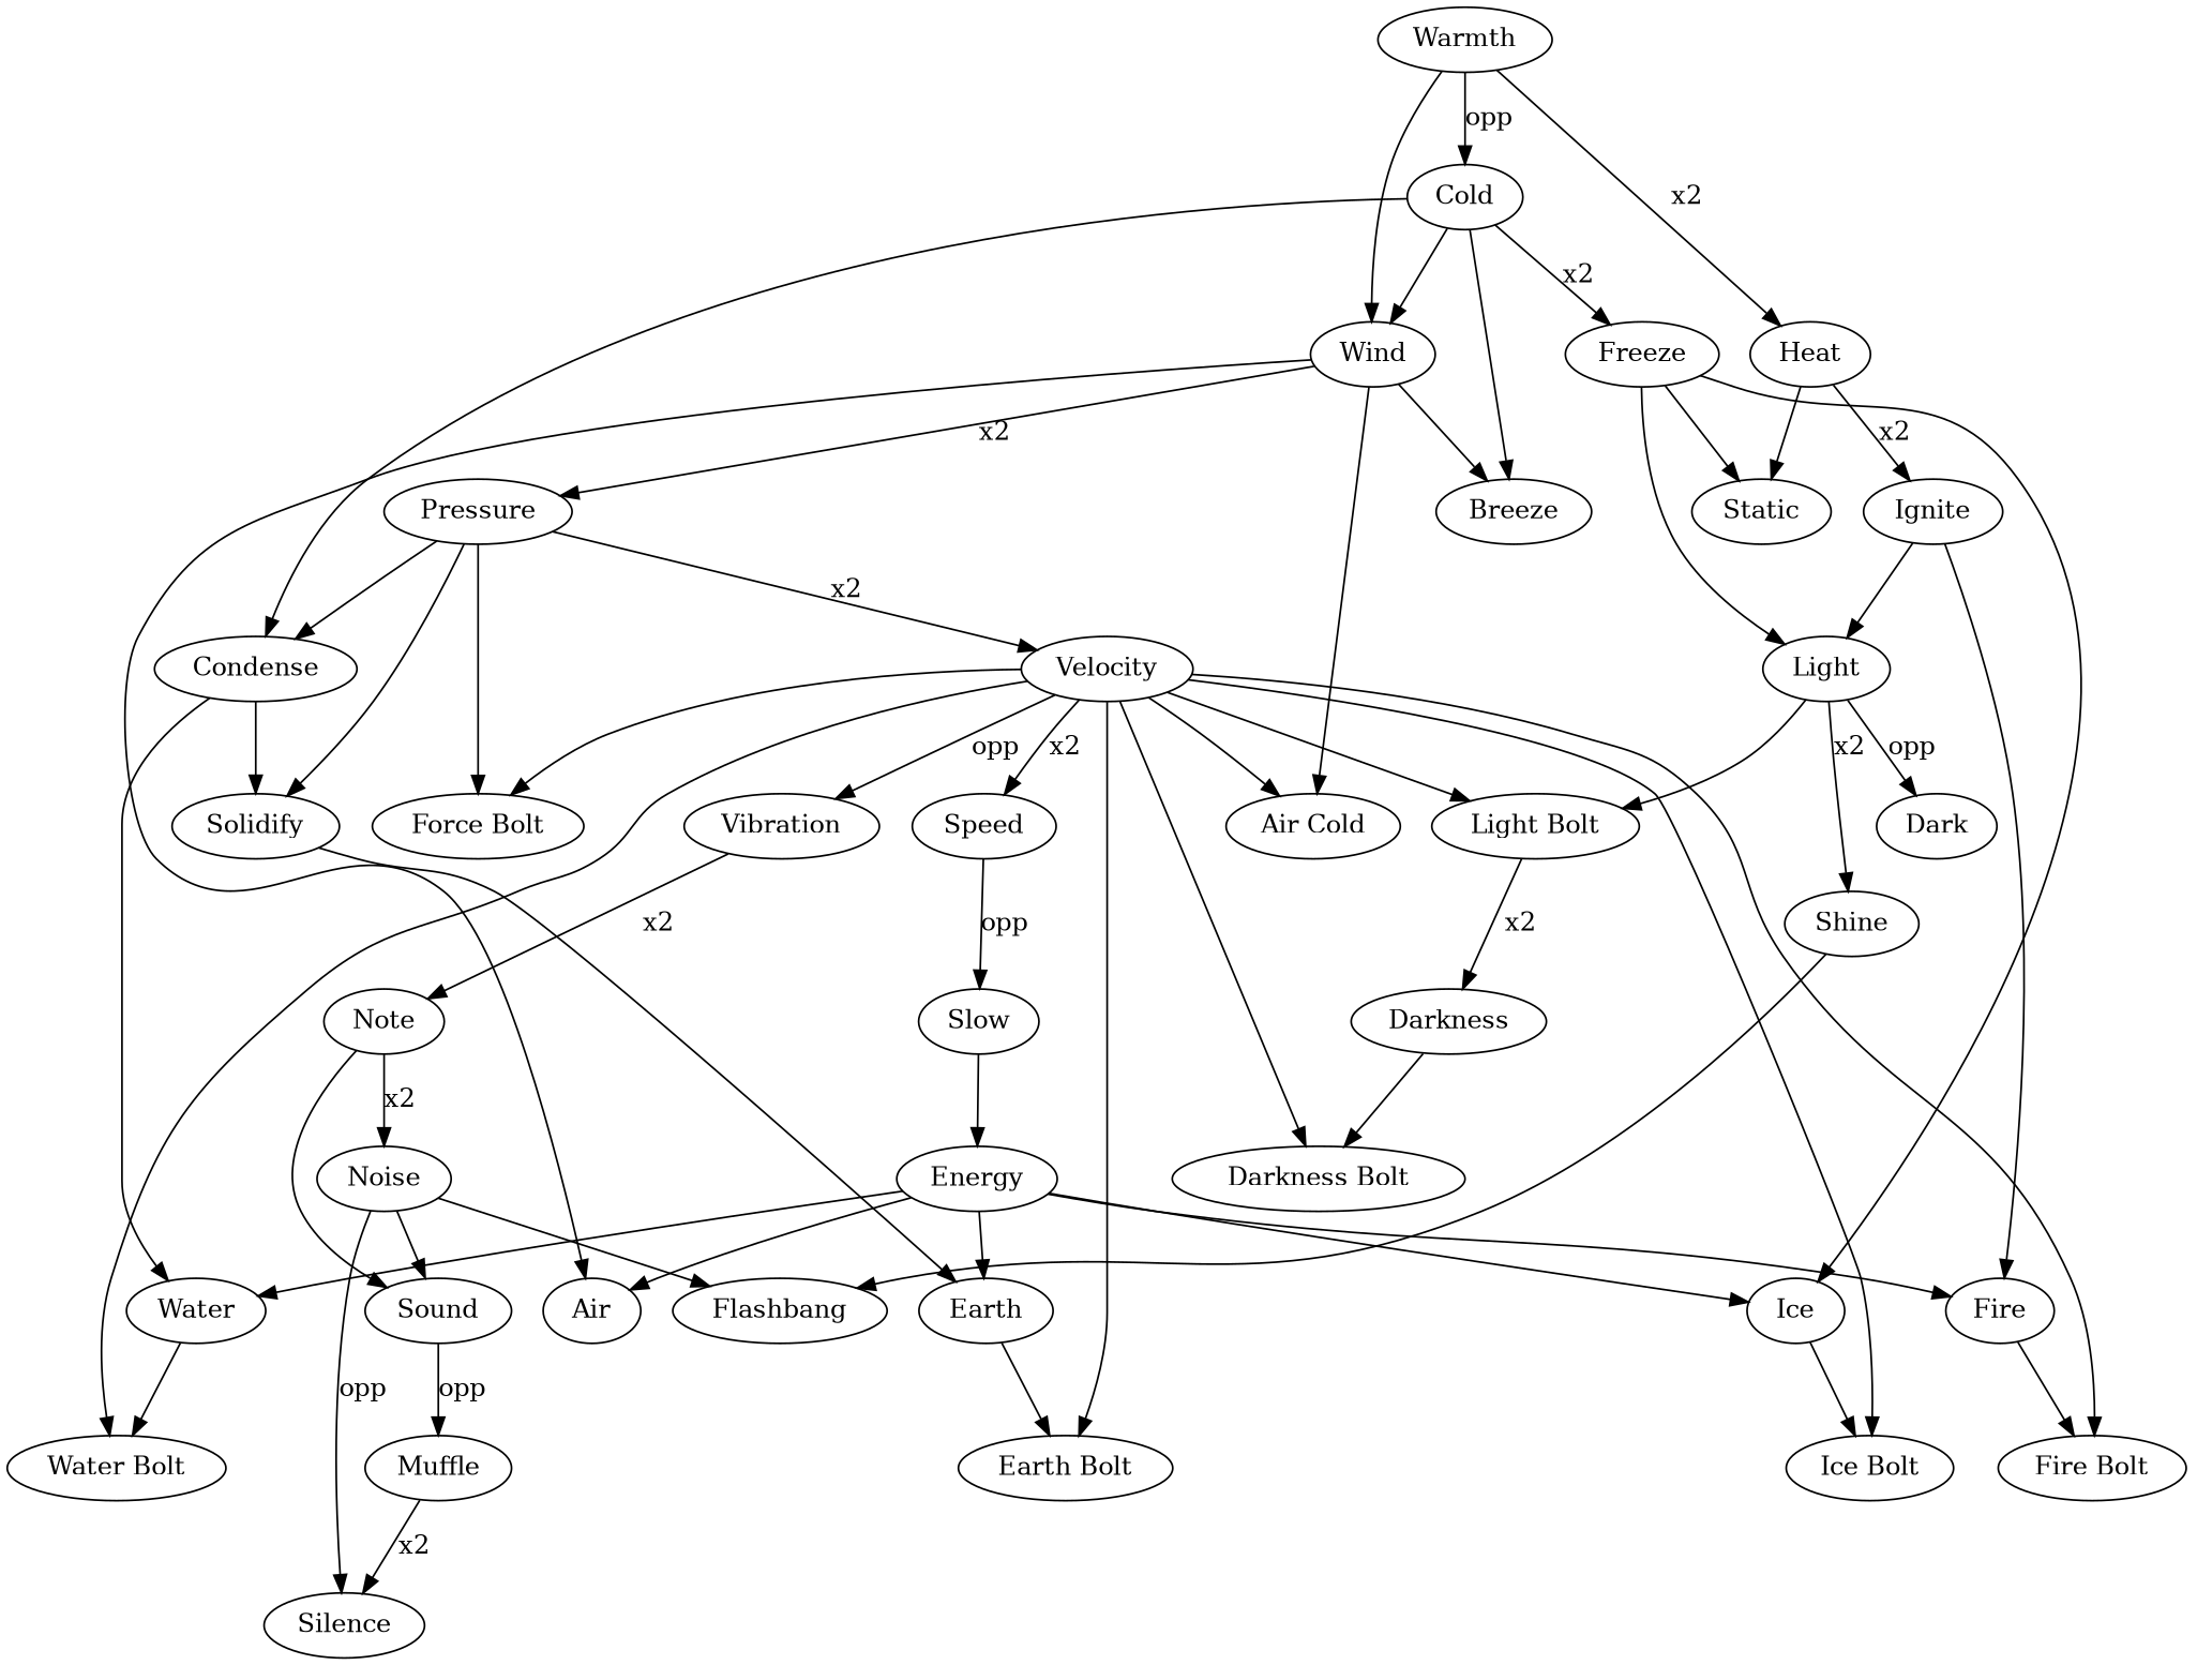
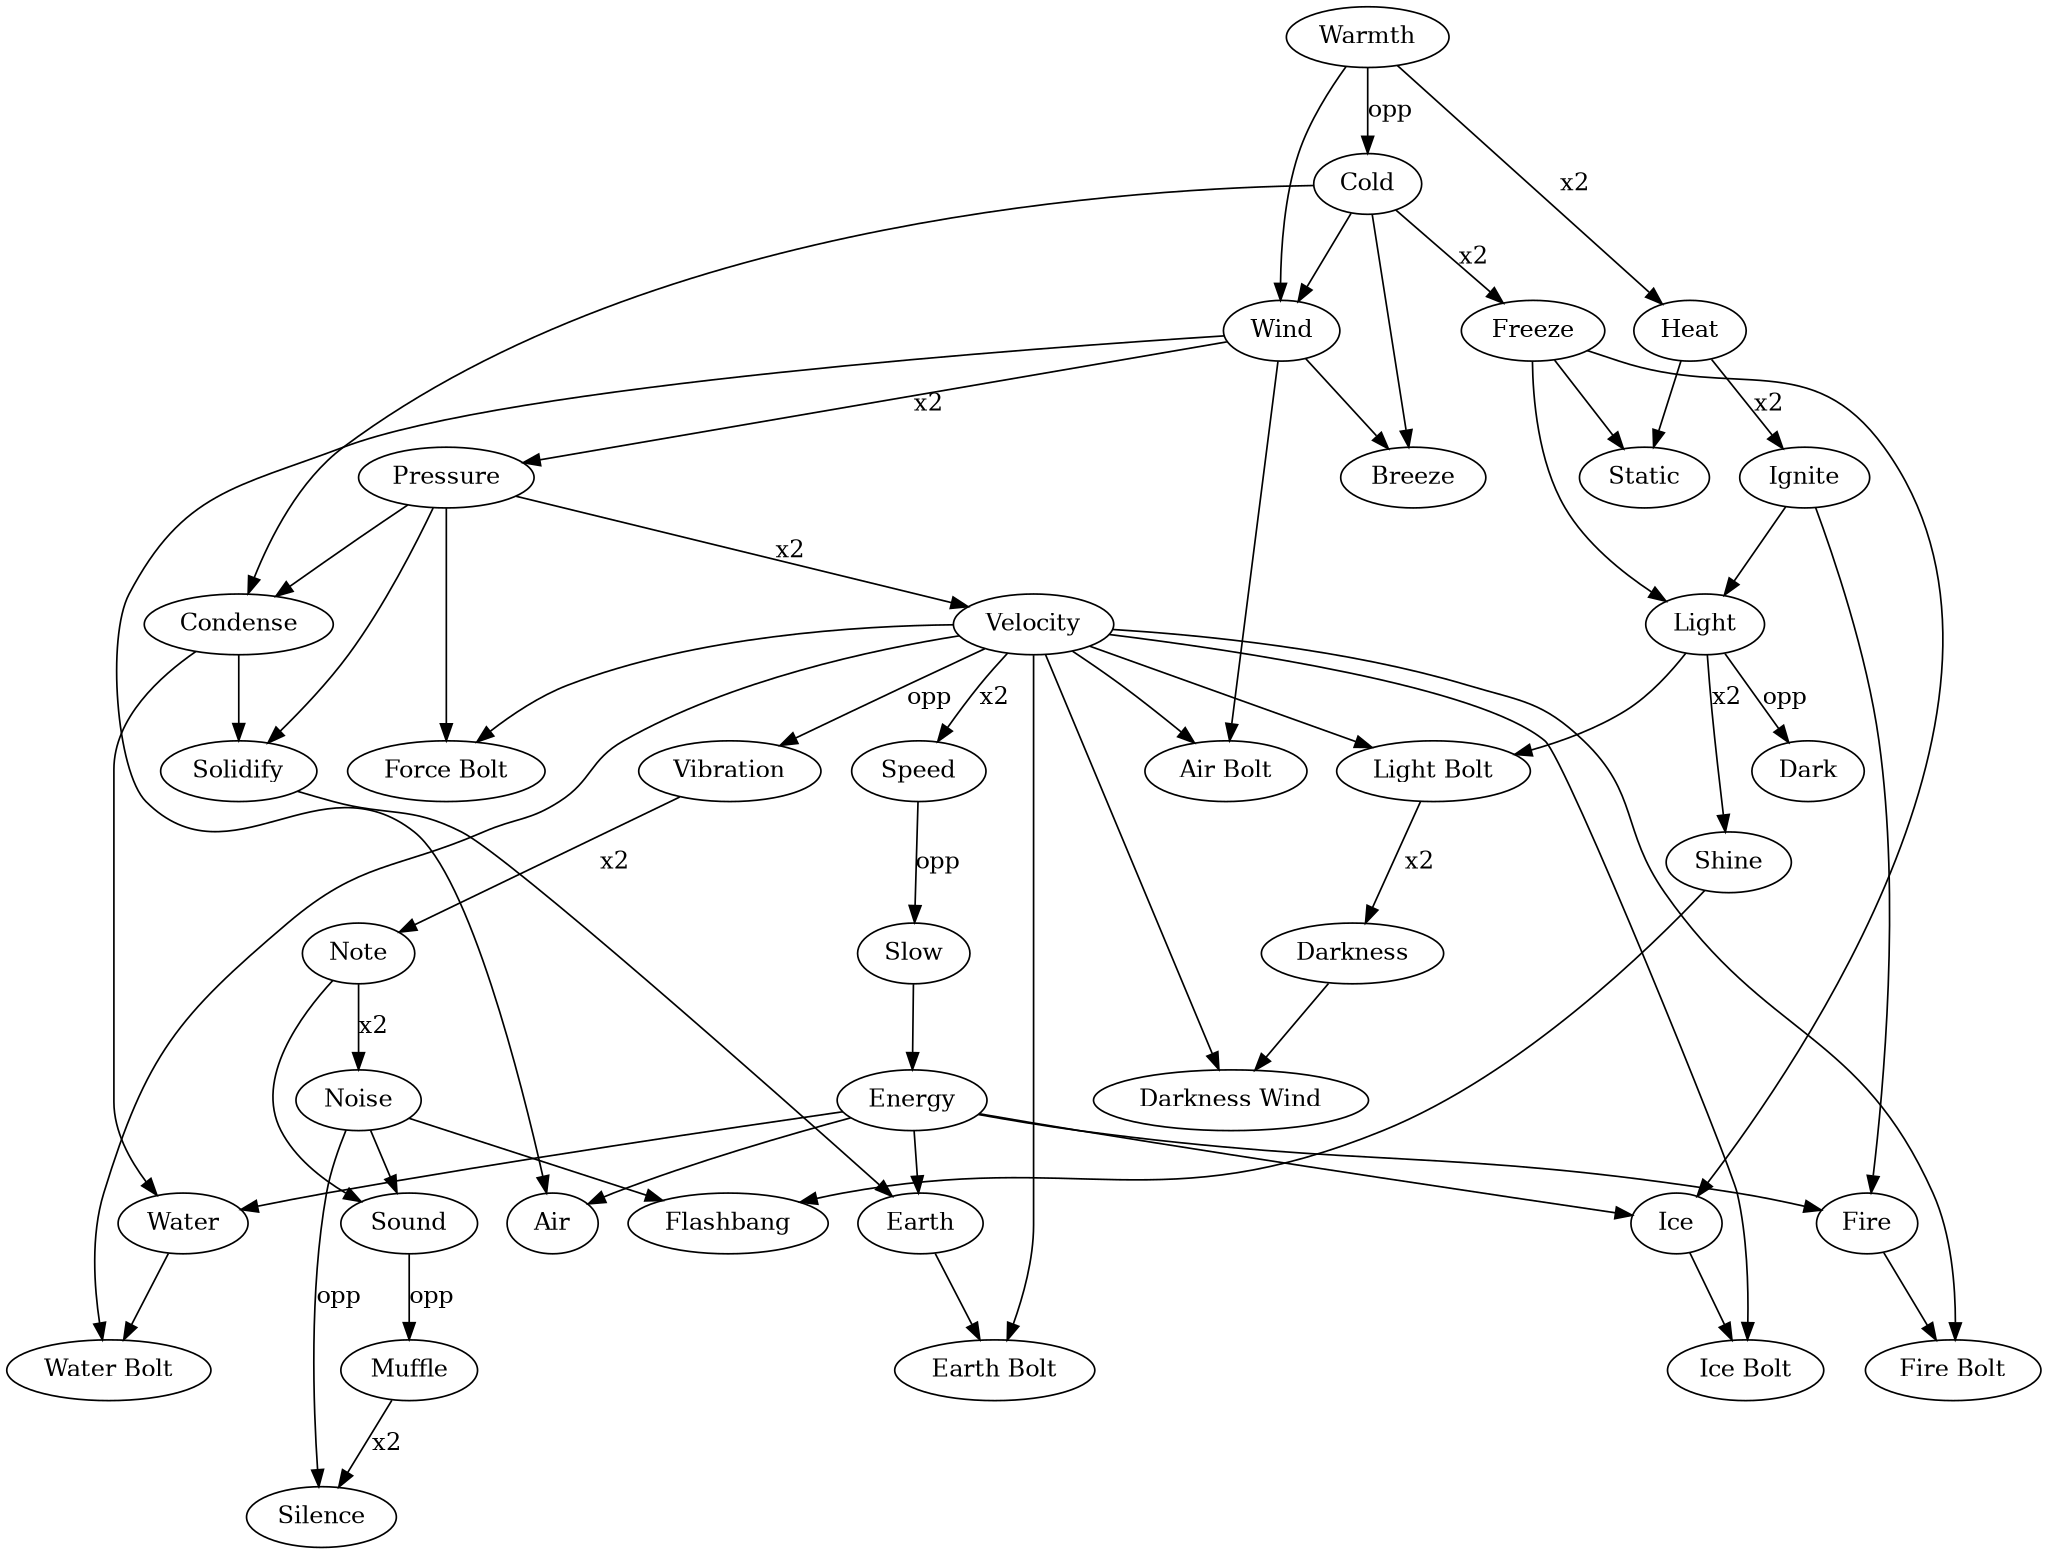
  digraph {
    Light
    Dark
    Shine
    "Light Bolt"
    Flashbang
    Darkness
    Energy
    Air
    Ice
    Fire
    Water
    Earth
-   "Darkness Bolt"
+   "Darkness Bolt" [label="Darkness Wind"]
    Note
    Noise
    Sound
    Silence
    Muffle
    Warmth
    Cold
    Wind
    Heat
    Breeze
    Freeze
    Condense
    Pressure
-   "Air Bolt" [label="Air Cold"]
+   "Air Bolt"
    Ignite
    Static
    Solidify
    Velocity
    "Force Bolt"
    Speed
    Vibration
    "Fire Bolt"
    "Water Bolt"
    "Ice Bolt"
    "Earth Bolt"
    Slow
    Light -> Dark [label=opp]
    Light -> Shine [label=x2]
    Light -> "Light Bolt"
    Shine -> Flashbang
    "Light Bolt" -> Darkness [label=x2]
    Darkness -> "Darkness Bolt"
    Energy -> Air
    Energy -> Ice
    Energy -> Fire
    Energy -> Water
    Energy -> Earth
    Ice -> "Ice Bolt"
    Fire -> "Fire Bolt"
    Water -> "Water Bolt"
    Earth -> "Earth Bolt"
    Note -> Noise [label=x2]
    Note -> Sound
    Noise -> Flashbang
    Noise -> Sound
    Noise -> Silence [label=opp]
    Sound -> Muffle [label=opp]
    Muffle -> Silence [label=x2]
    Warmth -> Cold [label=opp]
    Warmth -> Wind
    Warmth -> Heat [label=x2]
    Cold -> Wind
    Cold -> Breeze
    Cold -> Freeze [label=x2]
    Cold -> Condense
    Wind -> Air
    Wind -> Breeze
    Wind -> Pressure [label=x2]
    Wind -> "Air Bolt"
    Heat -> Ignite [label=x2]
    Heat -> Static
    Freeze -> Light
    Freeze -> Ice
    Freeze -> Static
    Condense -> Water
    Condense -> Solidify
    Pressure -> Condense
    Pressure -> Solidify
    Pressure -> Velocity [label=x2]
    Pressure -> "Force Bolt"
    Ignite -> Light
    Ignite -> Fire
    Solidify -> Earth
    Velocity -> "Light Bolt"
    Velocity -> "Darkness Bolt"
    Velocity -> "Air Bolt"
    Velocity -> "Force Bolt"
    Velocity -> Speed [label=x2]
    Velocity -> Vibration [label=opp]
    Velocity -> "Fire Bolt"
    Velocity -> "Water Bolt"
    Velocity -> "Ice Bolt"
    Velocity -> "Earth Bolt"
    Speed -> Slow [label=opp]
    Vibration -> Note [label=x2]
    Slow -> Energy
  }
